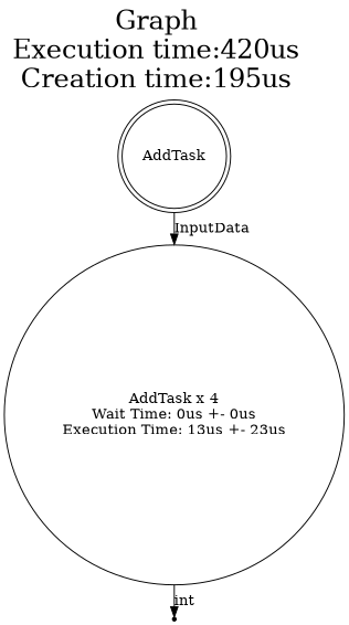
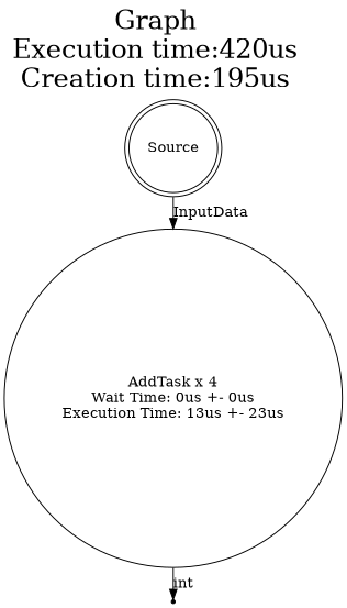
  digraph {
    fontsize=25
    label="Graph\nExecution time:420us\nCreation time:195us"
    labeljust=left
    labelloc=top
    penwidth=5
    ranksep=0
    n1 [label="AddTask x 4\nWait Time: 0us +- 0us\nExecution Time: 13us +- 23us" shape=circle]
    n2 [label=Sink shape=point]
-   n3 [label=AddTask shape=doublecircle]
+   n3 [label=Source shape=doublecircle]
    n1 -> n2 [label=int]
    n3 -> n1 [label=InputData]
  }
